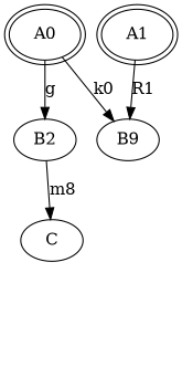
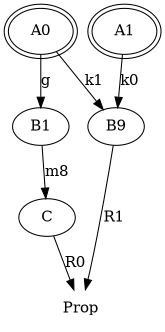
  digraph {
    node [peripheries=1]
    n1 [label=A0 peripheries=2]
    n2 [label=B9]
-   n3 [label=B2]
+   n3 [label=B1]
+   Prop [peripheries=0]
    n5 [label=C]
    n6 [label=A1 peripheries=2]
-   n1 -> n2 [label=k0]
+   n1 -> n2 [label=k1]
    n1 -> n3 [label=g]
+   n2 -> Prop [label=R1]
    n3 -> n5 [label=m8]
-   n6 -> n2 [label=R1]
+   n5 -> Prop [label=R0]
+   n6 -> n2 [label=k0]
  }
